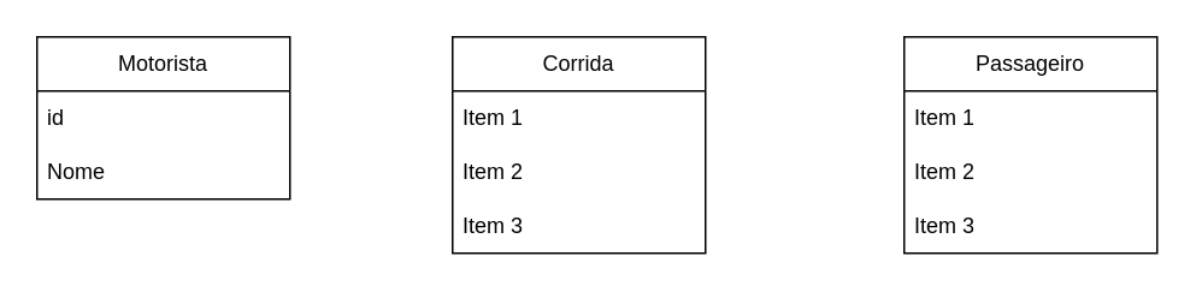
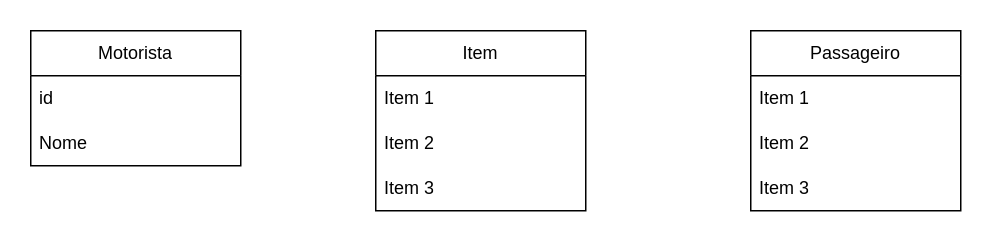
  <mxCell id="0" />
  <mxCell id="1" parent="0" />
  <mxCell id="2" value="Motorista" style="swimlane;fontStyle=0;childLayout=stackLayout;horizontal=1;startSize=30;horizontalStack=0;resizeParent=1;resizeParentMax=0;resizeLast=0;collapsible=1;marginBottom=0;whiteSpace=wrap;html=1;" vertex="1" parent="1"><mxGeometry x="20" y="20" width="140" height="90" as="geometry" /></mxCell>
  <mxCell id="3" value="id" style="text;strokeColor=none;fillColor=none;align=left;verticalAlign=middle;spacingLeft=4;spacingRight=4;overflow=hidden;points=[[0,0.5],[1,0.5]];portConstraint=eastwest;rotatable=0;whiteSpace=wrap;html=1;" vertex="1" parent="2"><mxGeometry y="30" width="140" height="30" as="geometry" /></mxCell>
  <mxCell id="4" value="Nome" style="text;strokeColor=none;fillColor=none;align=left;verticalAlign=middle;spacingLeft=4;spacingRight=4;overflow=hidden;points=[[0,0.5],[1,0.5]];portConstraint=eastwest;rotatable=0;whiteSpace=wrap;html=1;" vertex="1" parent="2"><mxGeometry y="60" width="140" height="30" as="geometry" /></mxCell>
- <mxCell id="5" value="Corrida" style="swimlane;fontStyle=0;childLayout=stackLayout;horizontal=1;startSize=30;horizontalStack=0;resizeParent=1;resizeParentMax=0;resizeLast=0;collapsible=1;marginBottom=0;whiteSpace=wrap;html=1;" vertex="1" parent="1"><mxGeometry x="250" y="20" width="140" height="120" as="geometry" /></mxCell>
+ <mxCell id="5" value="Item" style="swimlane;fontStyle=0;childLayout=stackLayout;horizontal=1;startSize=30;horizontalStack=0;resizeParent=1;resizeParentMax=0;resizeLast=0;collapsible=1;marginBottom=0;whiteSpace=wrap;html=1;" vertex="1" parent="1"><mxGeometry x="250" y="20" width="140" height="120" as="geometry" /></mxCell>
  <mxCell id="6" value="Item 1" style="text;strokeColor=none;fillColor=none;align=left;verticalAlign=middle;spacingLeft=4;spacingRight=4;overflow=hidden;points=[[0,0.5],[1,0.5]];portConstraint=eastwest;rotatable=0;whiteSpace=wrap;html=1;" vertex="1" parent="5"><mxGeometry y="30" width="140" height="30" as="geometry" /></mxCell>
  <mxCell id="7" value="Item 2" style="text;strokeColor=none;fillColor=none;align=left;verticalAlign=middle;spacingLeft=4;spacingRight=4;overflow=hidden;points=[[0,0.5],[1,0.5]];portConstraint=eastwest;rotatable=0;whiteSpace=wrap;html=1;" vertex="1" parent="5"><mxGeometry y="60" width="140" height="30" as="geometry" /></mxCell>
  <mxCell id="8" value="Item 3" style="text;strokeColor=none;fillColor=none;align=left;verticalAlign=middle;spacingLeft=4;spacingRight=4;overflow=hidden;points=[[0,0.5],[1,0.5]];portConstraint=eastwest;rotatable=0;whiteSpace=wrap;html=1;" vertex="1" parent="5"><mxGeometry y="90" width="140" height="30" as="geometry" /></mxCell>
  <mxCell id="9" value="Passageiro" style="swimlane;fontStyle=0;childLayout=stackLayout;horizontal=1;startSize=30;horizontalStack=0;resizeParent=1;resizeParentMax=0;resizeLast=0;collapsible=1;marginBottom=0;whiteSpace=wrap;html=1;" vertex="1" parent="1"><mxGeometry x="500" y="20" width="140" height="120" as="geometry" /></mxCell>
  <mxCell id="10" value="Item 1" style="text;strokeColor=none;fillColor=none;align=left;verticalAlign=middle;spacingLeft=4;spacingRight=4;overflow=hidden;points=[[0,0.5],[1,0.5]];portConstraint=eastwest;rotatable=0;whiteSpace=wrap;html=1;" vertex="1" parent="9"><mxGeometry y="30" width="140" height="30" as="geometry" /></mxCell>
  <mxCell id="11" value="Item 2" style="text;strokeColor=none;fillColor=none;align=left;verticalAlign=middle;spacingLeft=4;spacingRight=4;overflow=hidden;points=[[0,0.5],[1,0.5]];portConstraint=eastwest;rotatable=0;whiteSpace=wrap;html=1;" vertex="1" parent="9"><mxGeometry y="60" width="140" height="30" as="geometry" /></mxCell>
  <mxCell id="12" value="Item 3" style="text;strokeColor=none;fillColor=none;align=left;verticalAlign=middle;spacingLeft=4;spacingRight=4;overflow=hidden;points=[[0,0.5],[1,0.5]];portConstraint=eastwest;rotatable=0;whiteSpace=wrap;html=1;" vertex="1" parent="9"><mxGeometry y="90" width="140" height="30" as="geometry" /></mxCell>
